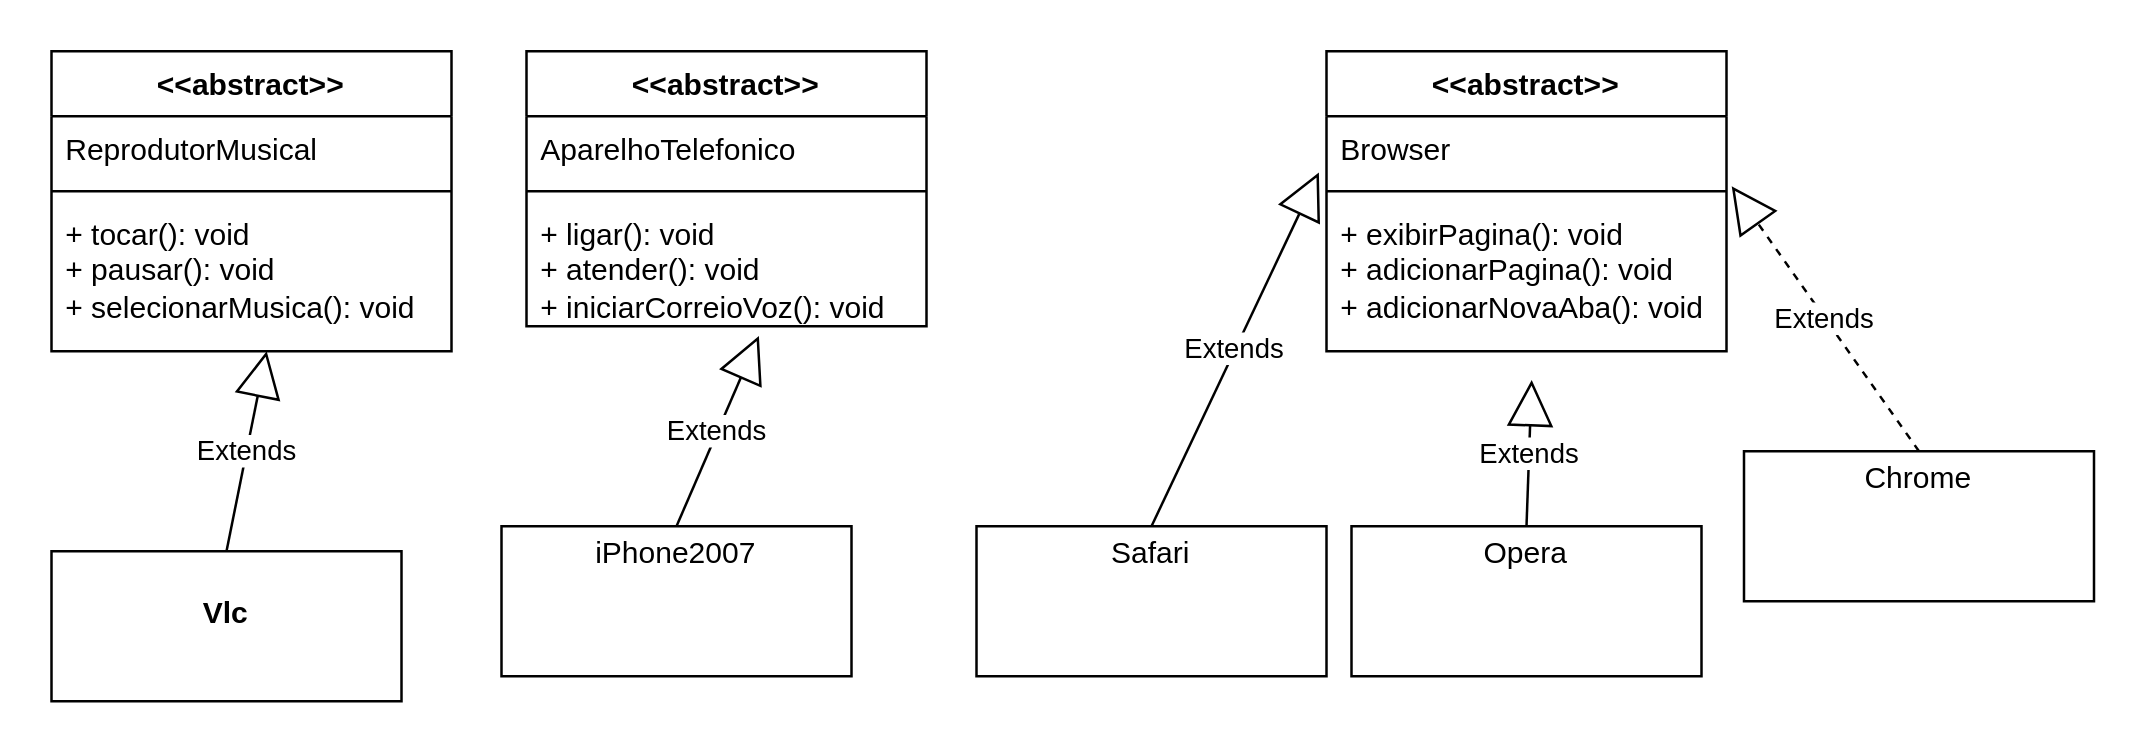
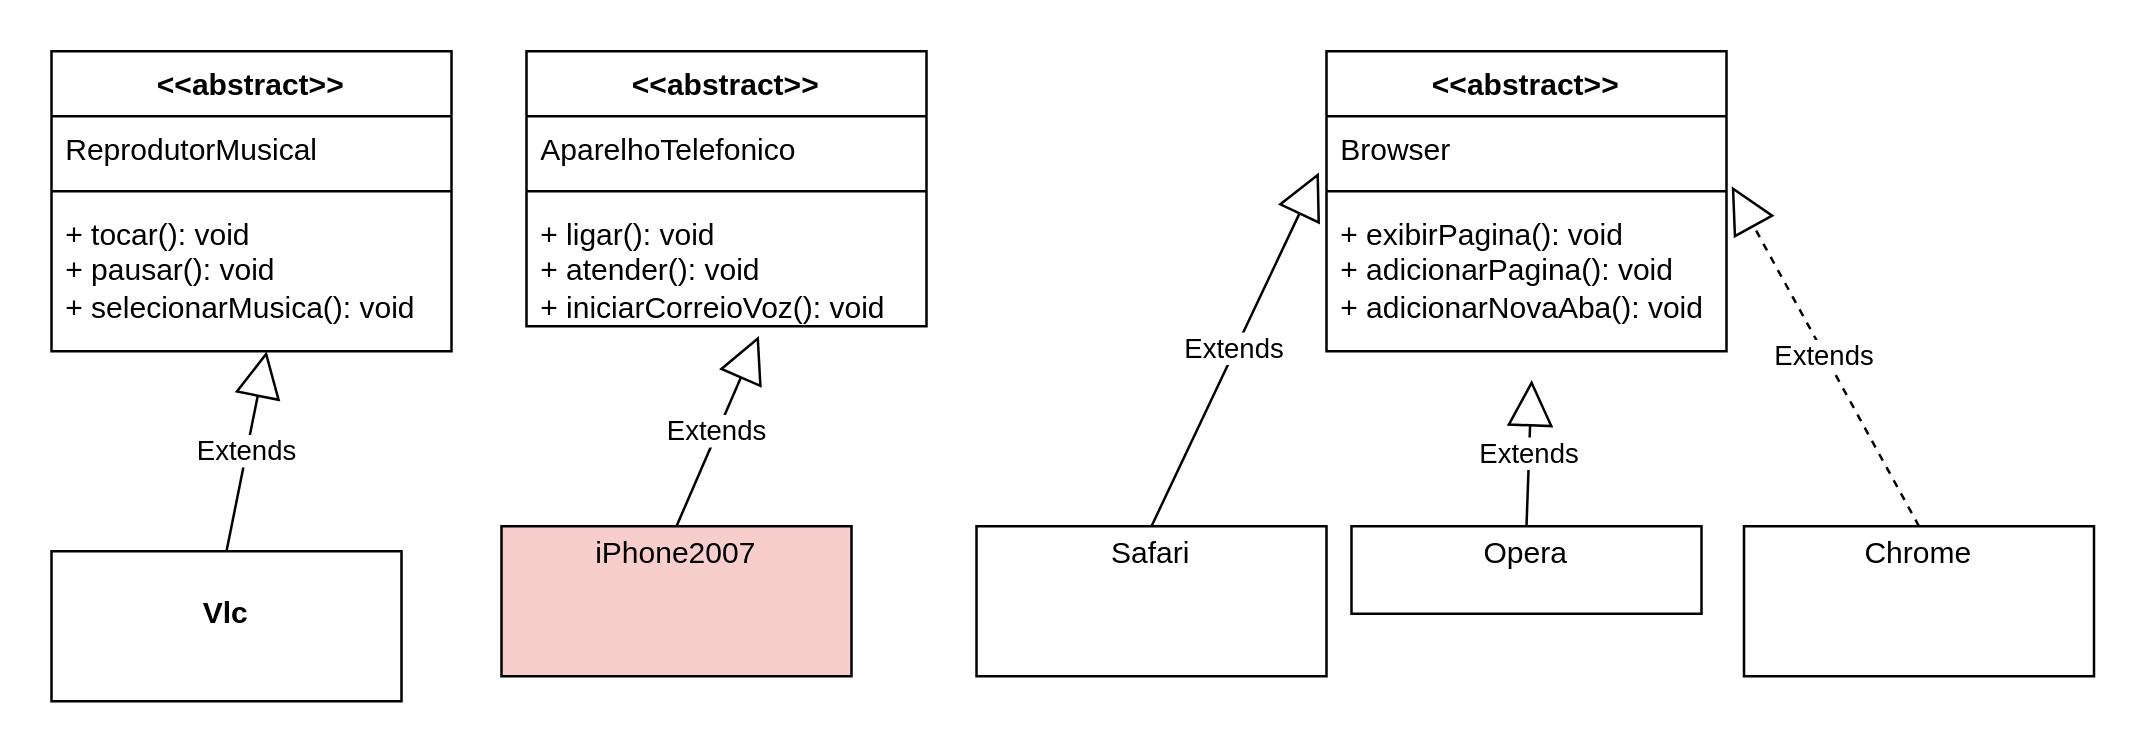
  <mxCell id="0" />
  <mxCell id="1" parent="0" />
  <mxCell id="2" value="&amp;lt;&amp;lt;abstract&amp;gt;&amp;gt;" style="swimlane;fontStyle=1;align=center;verticalAlign=top;childLayout=stackLayout;horizontal=1;startSize=26;horizontalStack=0;resizeParent=1;resizeParentMax=0;resizeLast=0;collapsible=1;marginBottom=0;whiteSpace=wrap;html=1;" vertex="1" parent="1"><mxGeometry x="20" y="20" width="160" height="120" as="geometry" /></mxCell>
  <mxCell id="3" value="ReprodutorMusical" style="text;strokeColor=none;fillColor=none;align=left;verticalAlign=top;spacingLeft=4;spacingRight=4;overflow=hidden;rotatable=0;points=[[0,0.5],[1,0.5]];portConstraint=eastwest;whiteSpace=wrap;html=1;" vertex="1" parent="2"><mxGeometry y="26" width="160" height="26" as="geometry" /></mxCell>
  <mxCell id="4" value="" style="line;strokeWidth=1;fillColor=none;align=left;verticalAlign=middle;spacingTop=-1;spacingLeft=3;spacingRight=3;rotatable=0;labelPosition=right;points=[];portConstraint=eastwest;strokeColor=inherit;" vertex="1" parent="2"><mxGeometry y="52" width="160" height="8" as="geometry" /></mxCell>
  <mxCell id="5" value="+ tocar(): void&lt;br&gt;+ pausar(): void&lt;br&gt;+ selecionarMusica(): void" style="text;strokeColor=none;fillColor=none;align=left;verticalAlign=top;spacingLeft=4;spacingRight=4;overflow=hidden;rotatable=0;points=[[0,0.5],[1,0.5]];portConstraint=eastwest;whiteSpace=wrap;html=1;" vertex="1" parent="2"><mxGeometry y="60" width="160" height="60" as="geometry" /></mxCell>
  <mxCell id="6" value="&amp;lt;&amp;lt;abstract&amp;gt;&amp;gt;" style="swimlane;fontStyle=1;align=center;verticalAlign=top;childLayout=stackLayout;horizontal=1;startSize=26;horizontalStack=0;resizeParent=1;resizeParentMax=0;resizeLast=0;collapsible=1;marginBottom=0;whiteSpace=wrap;html=1;" vertex="1" parent="1"><mxGeometry x="530" y="20" width="160" height="120" as="geometry" /></mxCell>
  <mxCell id="7" value="Browser" style="text;strokeColor=none;fillColor=none;align=left;verticalAlign=top;spacingLeft=4;spacingRight=4;overflow=hidden;rotatable=0;points=[[0,0.5],[1,0.5]];portConstraint=eastwest;whiteSpace=wrap;html=1;" vertex="1" parent="6"><mxGeometry y="26" width="160" height="26" as="geometry" /></mxCell>
  <mxCell id="8" value="" style="line;strokeWidth=1;fillColor=none;align=left;verticalAlign=middle;spacingTop=-1;spacingLeft=3;spacingRight=3;rotatable=0;labelPosition=right;points=[];portConstraint=eastwest;strokeColor=inherit;" vertex="1" parent="6"><mxGeometry y="52" width="160" height="8" as="geometry" /></mxCell>
  <mxCell id="9" value="+ exibirPagina(): void&lt;br&gt;+ adicionarPagina(): void&lt;br&gt;+ adicionarNovaAba(): void" style="text;strokeColor=none;fillColor=none;align=left;verticalAlign=top;spacingLeft=4;spacingRight=4;overflow=hidden;rotatable=0;points=[[0,0.5],[1,0.5]];portConstraint=eastwest;whiteSpace=wrap;html=1;" vertex="1" parent="6"><mxGeometry y="60" width="160" height="60" as="geometry" /></mxCell>
  <mxCell id="10" value="&amp;lt;&amp;lt;abstract&amp;gt;&amp;gt;" style="swimlane;fontStyle=1;align=center;verticalAlign=top;childLayout=stackLayout;horizontal=1;startSize=26;horizontalStack=0;resizeParent=1;resizeParentMax=0;resizeLast=0;collapsible=1;marginBottom=0;whiteSpace=wrap;html=1;" vertex="1" parent="1"><mxGeometry x="210" y="20" width="160" height="110" as="geometry" /></mxCell>
  <mxCell id="11" value="AparelhoTelefonico" style="text;strokeColor=none;fillColor=none;align=left;verticalAlign=top;spacingLeft=4;spacingRight=4;overflow=hidden;rotatable=0;points=[[0,0.5],[1,0.5]];portConstraint=eastwest;whiteSpace=wrap;html=1;" vertex="1" parent="10"><mxGeometry y="26" width="160" height="26" as="geometry" /></mxCell>
  <mxCell id="12" value="" style="line;strokeWidth=1;fillColor=none;align=left;verticalAlign=middle;spacingTop=-1;spacingLeft=3;spacingRight=3;rotatable=0;labelPosition=right;points=[];portConstraint=eastwest;strokeColor=inherit;" vertex="1" parent="10"><mxGeometry y="52" width="160" height="8" as="geometry" /></mxCell>
  <mxCell id="13" value="+ ligar(): void&lt;br&gt;+ atender(): void&lt;br&gt;+ iniciarCorreioVoz(): void" style="text;strokeColor=none;fillColor=none;align=left;verticalAlign=top;spacingLeft=4;spacingRight=4;overflow=hidden;rotatable=0;points=[[0,0.5],[1,0.5]];portConstraint=eastwest;whiteSpace=wrap;html=1;" vertex="1" parent="10"><mxGeometry y="60" width="160" height="50" as="geometry" /></mxCell>
  <mxCell id="14" value="&lt;p style=&quot;margin:0px;margin-top:4px;text-align:center;&quot;&gt;&lt;br&gt;&lt;b&gt;Vlc&lt;/b&gt;&lt;/p&gt;" style="verticalAlign=top;align=left;overflow=fill;fontSize=12;fontFamily=Helvetica;html=1;whiteSpace=wrap;" vertex="1" parent="1"><mxGeometry x="20" y="220" width="140" height="60" as="geometry" /></mxCell>
- <mxCell id="15" value="&lt;p style=&quot;margin:0px;margin-top:4px;text-align:center;&quot;&gt;iPhone2007&lt;/p&gt;" style="verticalAlign=top;align=left;overflow=fill;fontSize=12;fontFamily=Helvetica;html=1;whiteSpace=wrap;" vertex="1" parent="1"><mxGeometry x="200" y="210" width="140" height="60" as="geometry" /></mxCell>
+ <mxCell id="15" value="&lt;p style=&quot;margin:0px;margin-top:4px;text-align:center;&quot;&gt;iPhone2007&lt;/p&gt;" style="verticalAlign=top;align=left;overflow=fill;fontSize=12;fontFamily=Helvetica;html=1;whiteSpace=wrap;fillColor=#f8cecc;" vertex="1" parent="1"><mxGeometry x="200" y="210" width="140" height="60" as="geometry" /></mxCell>
  <mxCell id="16" value="&lt;p style=&quot;margin:0px;margin-top:4px;text-align:center;&quot;&gt;Safari&lt;/p&gt;" style="verticalAlign=top;align=left;overflow=fill;fontSize=12;fontFamily=Helvetica;html=1;whiteSpace=wrap;" vertex="1" parent="1"><mxGeometry x="390" y="210" width="140" height="60" as="geometry" /></mxCell>
- <mxCell id="17" value="&lt;p style=&quot;margin:0px;margin-top:4px;text-align:center;&quot;&gt;Opera&lt;/p&gt;" style="verticalAlign=top;align=left;overflow=fill;fontSize=12;fontFamily=Helvetica;html=1;whiteSpace=wrap;" vertex="1" parent="1"><mxGeometry x="540" y="210" width="140" height="60" as="geometry" /></mxCell>
- <mxCell id="18" value="&lt;p style=&quot;margin:0px;margin-top:4px;text-align:center;&quot;&gt;Chrome&lt;/p&gt;" style="verticalAlign=top;align=left;overflow=fill;fontSize=12;fontFamily=Helvetica;html=1;whiteSpace=wrap;" vertex="1" parent="1"><mxGeometry x="697" y="180" width="140" height="60" as="geometry" /></mxCell>
+ <mxCell id="17" value="&lt;p style=&quot;margin:0px;margin-top:4px;text-align:center;&quot;&gt;Opera&lt;/p&gt;" style="verticalAlign=top;align=left;overflow=fill;fontSize=12;fontFamily=Helvetica;html=1;whiteSpace=wrap;" vertex="1" parent="1"><mxGeometry x="540" y="210" width="140" height="35" as="geometry" /></mxCell>
+ <mxCell id="18" value="&lt;p style=&quot;margin:0px;margin-top:4px;text-align:center;&quot;&gt;Chrome&lt;/p&gt;" style="verticalAlign=top;align=left;overflow=fill;fontSize=12;fontFamily=Helvetica;html=1;whiteSpace=wrap;" vertex="1" parent="1"><mxGeometry x="697" y="210" width="140" height="60" as="geometry" /></mxCell>
  <mxCell id="19" value="Extends" style="endArrow=block;endSize=16;endFill=0;html=1;rounded=0;exitX=0.5;exitY=0;exitDx=0;exitDy=0;entryX=-0.019;entryY=-0.192;entryDx=0;entryDy=0;entryPerimeter=0;" edge="1" parent="1" source="16" target="9"><mxGeometry width="160" relative="1" as="geometry"><mxPoint x="380" y="110" as="sourcePoint" /><mxPoint x="540" y="110" as="targetPoint" /></mxGeometry></mxCell>
  <mxCell id="20" value="Extends" style="endArrow=block;endSize=16;endFill=0;html=1;rounded=0;entryX=0.513;entryY=1.192;entryDx=0;entryDy=0;entryPerimeter=0;exitX=0.5;exitY=0;exitDx=0;exitDy=0;exitPerimeter=0;" edge="1" parent="1" source="17" target="9"><mxGeometry width="160" relative="1" as="geometry"><mxPoint x="600" y="200" as="sourcePoint" /><mxPoint x="760" y="200" as="targetPoint" /></mxGeometry></mxCell>
  <mxCell id="21" value="Extends" style="endArrow=block;endSize=16;endFill=0;html=1;rounded=0;entryX=1.013;entryY=1.077;entryDx=0;entryDy=0;entryPerimeter=0;exitX=0.5;exitY=0;exitDx=0;exitDy=0;dashed=1;" edge="1" parent="1" source="18" target="7"><mxGeometry width="160" relative="1" as="geometry"><mxPoint x="740" y="200" as="sourcePoint" /><mxPoint x="900" y="200" as="targetPoint" /></mxGeometry></mxCell>
  <mxCell id="22" value="Extends" style="endArrow=block;endSize=16;endFill=0;html=1;rounded=0;entryX=0.538;entryY=1;entryDx=0;entryDy=0;entryPerimeter=0;exitX=0.5;exitY=0;exitDx=0;exitDy=0;" edge="1" parent="1" source="14" target="5"><mxGeometry width="160" relative="1" as="geometry"><mxPoint x="90" y="200" as="sourcePoint" /><mxPoint x="250" y="200" as="targetPoint" /></mxGeometry></mxCell>
  <mxCell id="23" value="Extends" style="endArrow=block;endSize=16;endFill=0;html=1;rounded=0;entryX=0.581;entryY=1.077;entryDx=0;entryDy=0;entryPerimeter=0;exitX=0.5;exitY=0;exitDx=0;exitDy=0;" edge="1" parent="1" source="15" target="13"><mxGeometry width="160" relative="1" as="geometry"><mxPoint x="264" y="200" as="sourcePoint" /><mxPoint x="424" y="200" as="targetPoint" /></mxGeometry></mxCell>
